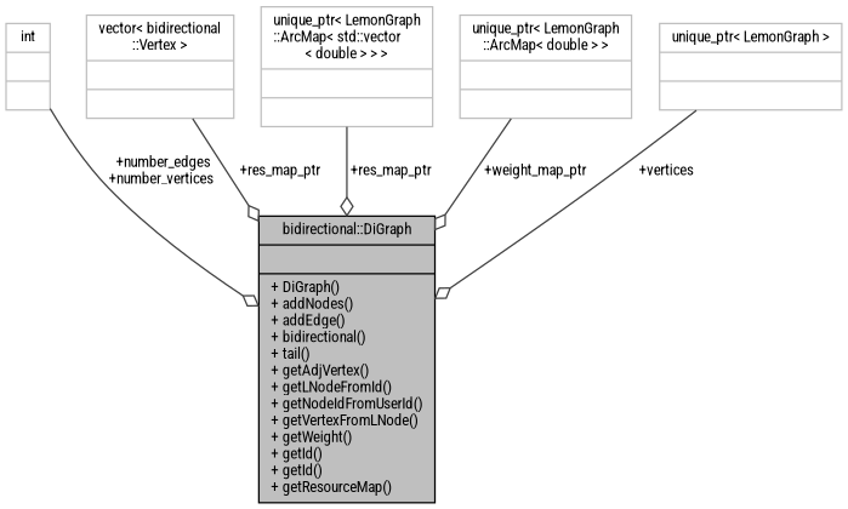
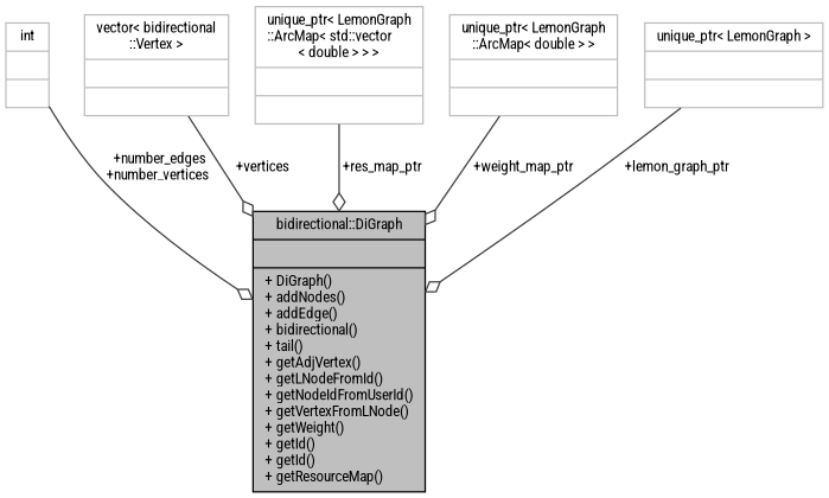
  digraph {
    fontname="Roboto Condensed"
    node [color=grey75 fontname="Roboto Condensed" fontsize=10 shape=record]
    edge [arrowhead=odiamond color=grey25 fontname="Roboto Condensed" fontsize=10 labelfontname=Helvetica labelfontsize=10 style=solid]
    n1 [color=black fillcolor=grey75 fontcolor=black height=0.2 label="{bidirectional::DiGraph\n||+ DiGraph()\l+ addNodes()\l+ addEdge()\l+ bidirectional()\l+ tail()\l+ getAdjVertex()\l+ getLNodeFromId()\l+ getNodeIdFromUserId()\l+ getVertexFromLNode()\l+ getWeight()\l+ getId()\l+ getId()\l+ getResourceMap()\l}" style=filled width=0.4]
    n2 [height=0.2 label="{int\n||}" width=0.4]
    n3 [height=0.2 label="{vector\< bidirectional\l::Vertex \>\n||}" width=0.4]
    n4 [height=0.2 label="{unique_ptr\< LemonGraph\l::ArcMap\< std::vector\l\< double \> \> \>\n||}" width=0.4]
    n5 [height=0.2 label="{unique_ptr\< LemonGraph\l::ArcMap\< double \> \>\n||}" width=0.4]
    n6 [height=0.2 label="{unique_ptr\< LemonGraph \>\n||}" width=0.4]
    n2 -> n1 [label=" +number_edges\n+number_vertices"]
-   n3 -> n1 [label=" +res_map_ptr"]
+   n3 -> n1 [label=" +vertices"]
    n4 -> n1 [label=" +res_map_ptr"]
    n5 -> n1 [label=" +weight_map_ptr"]
-   n6 -> n1 [label=" +vertices"]
+   n6 -> n1 [label=" +lemon_graph_ptr"]
  }
